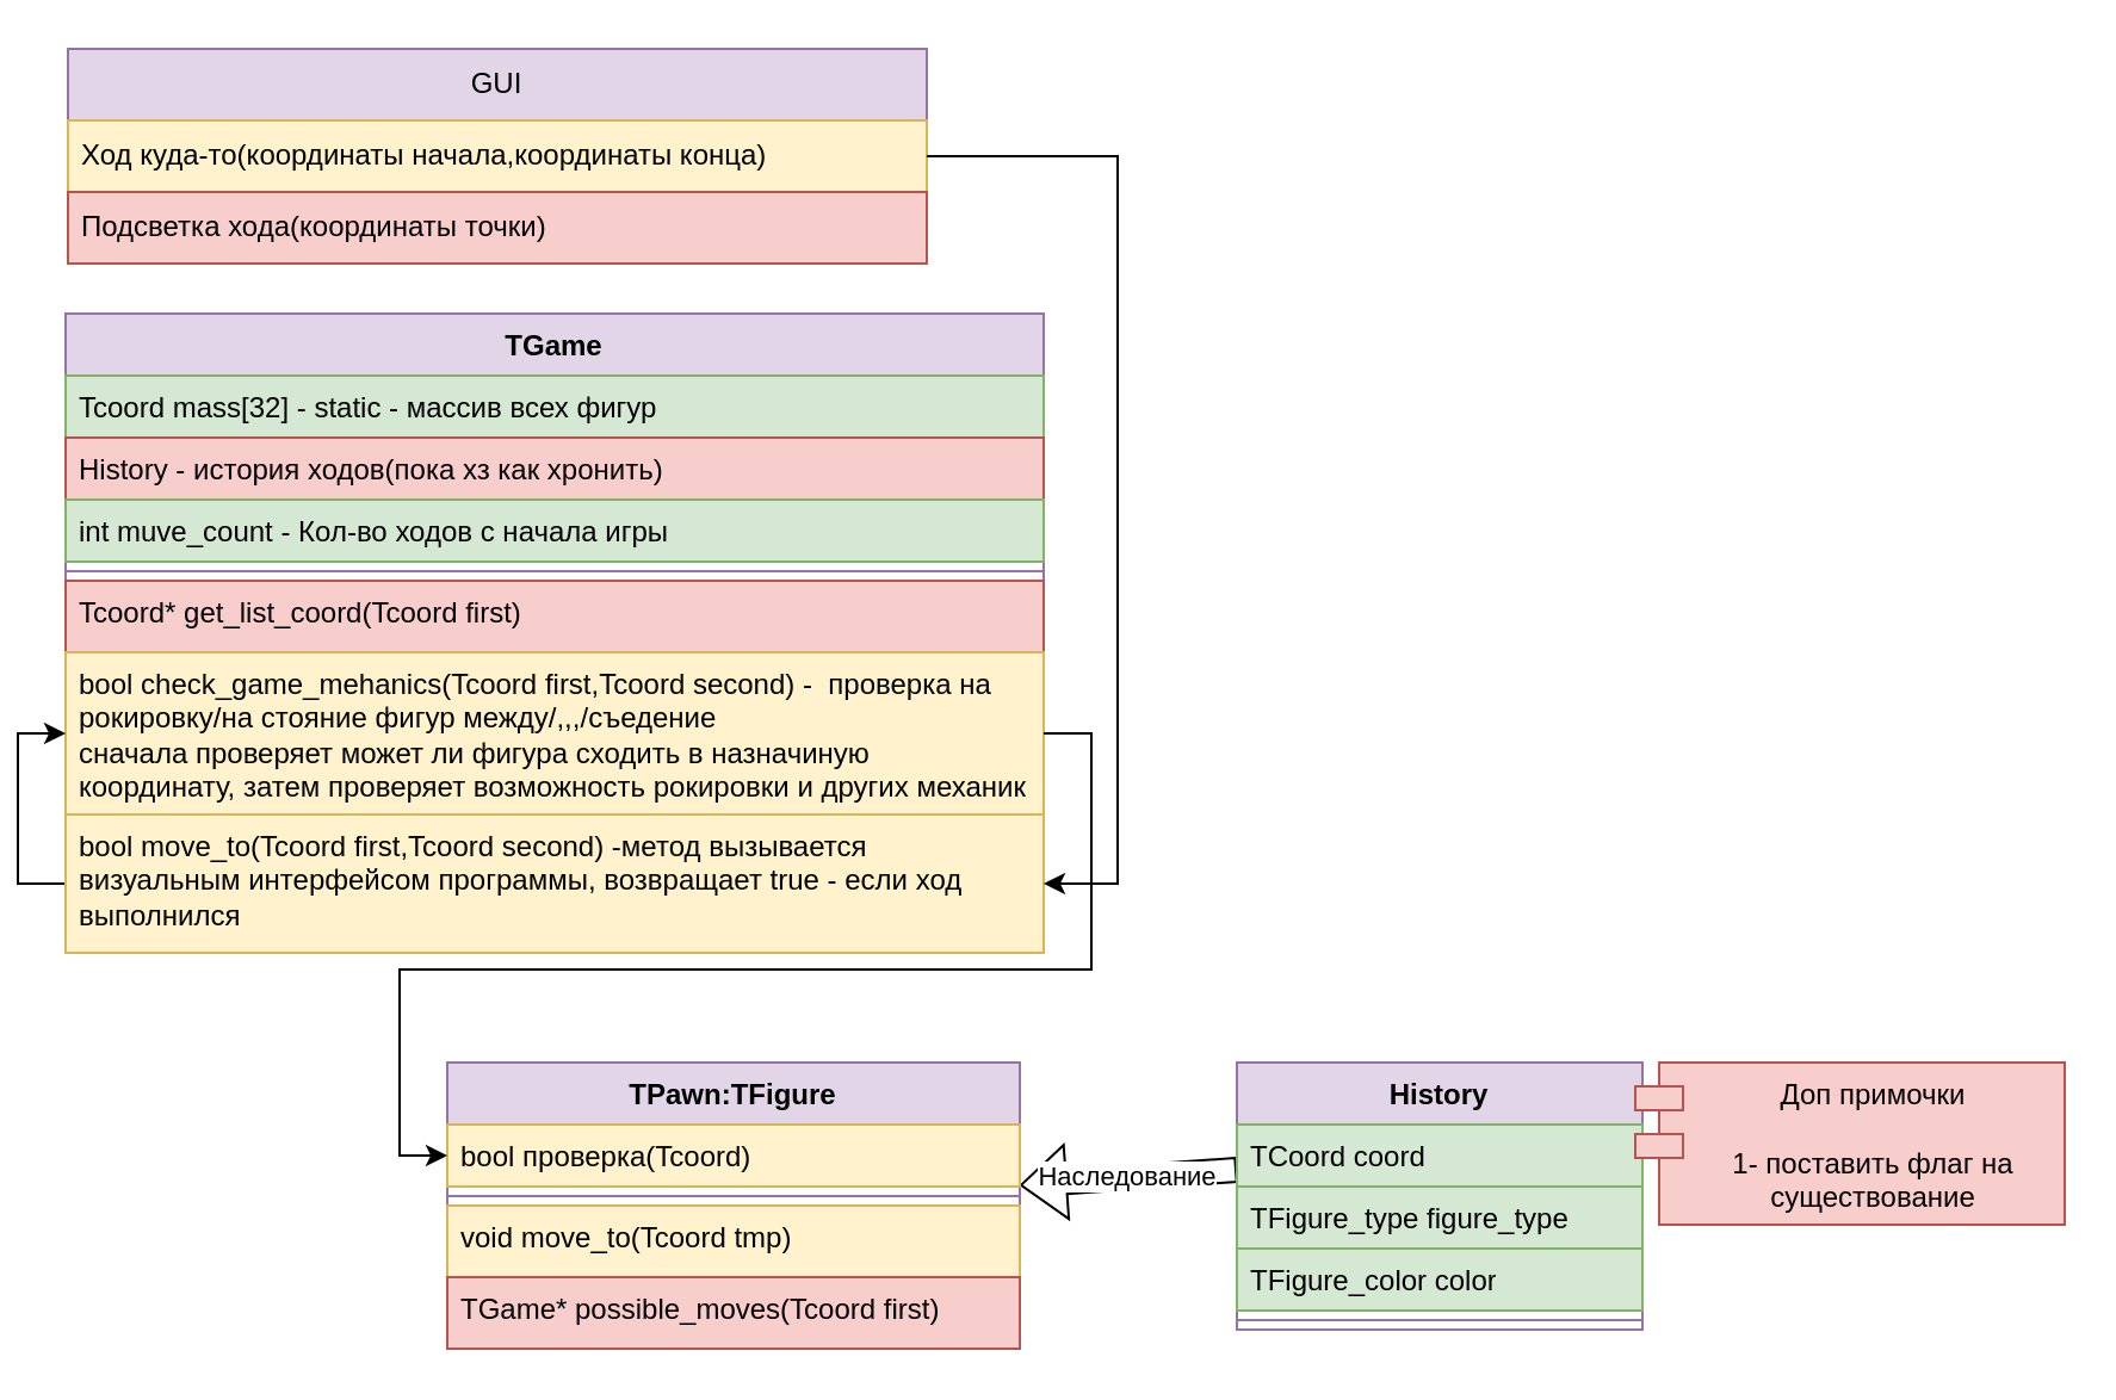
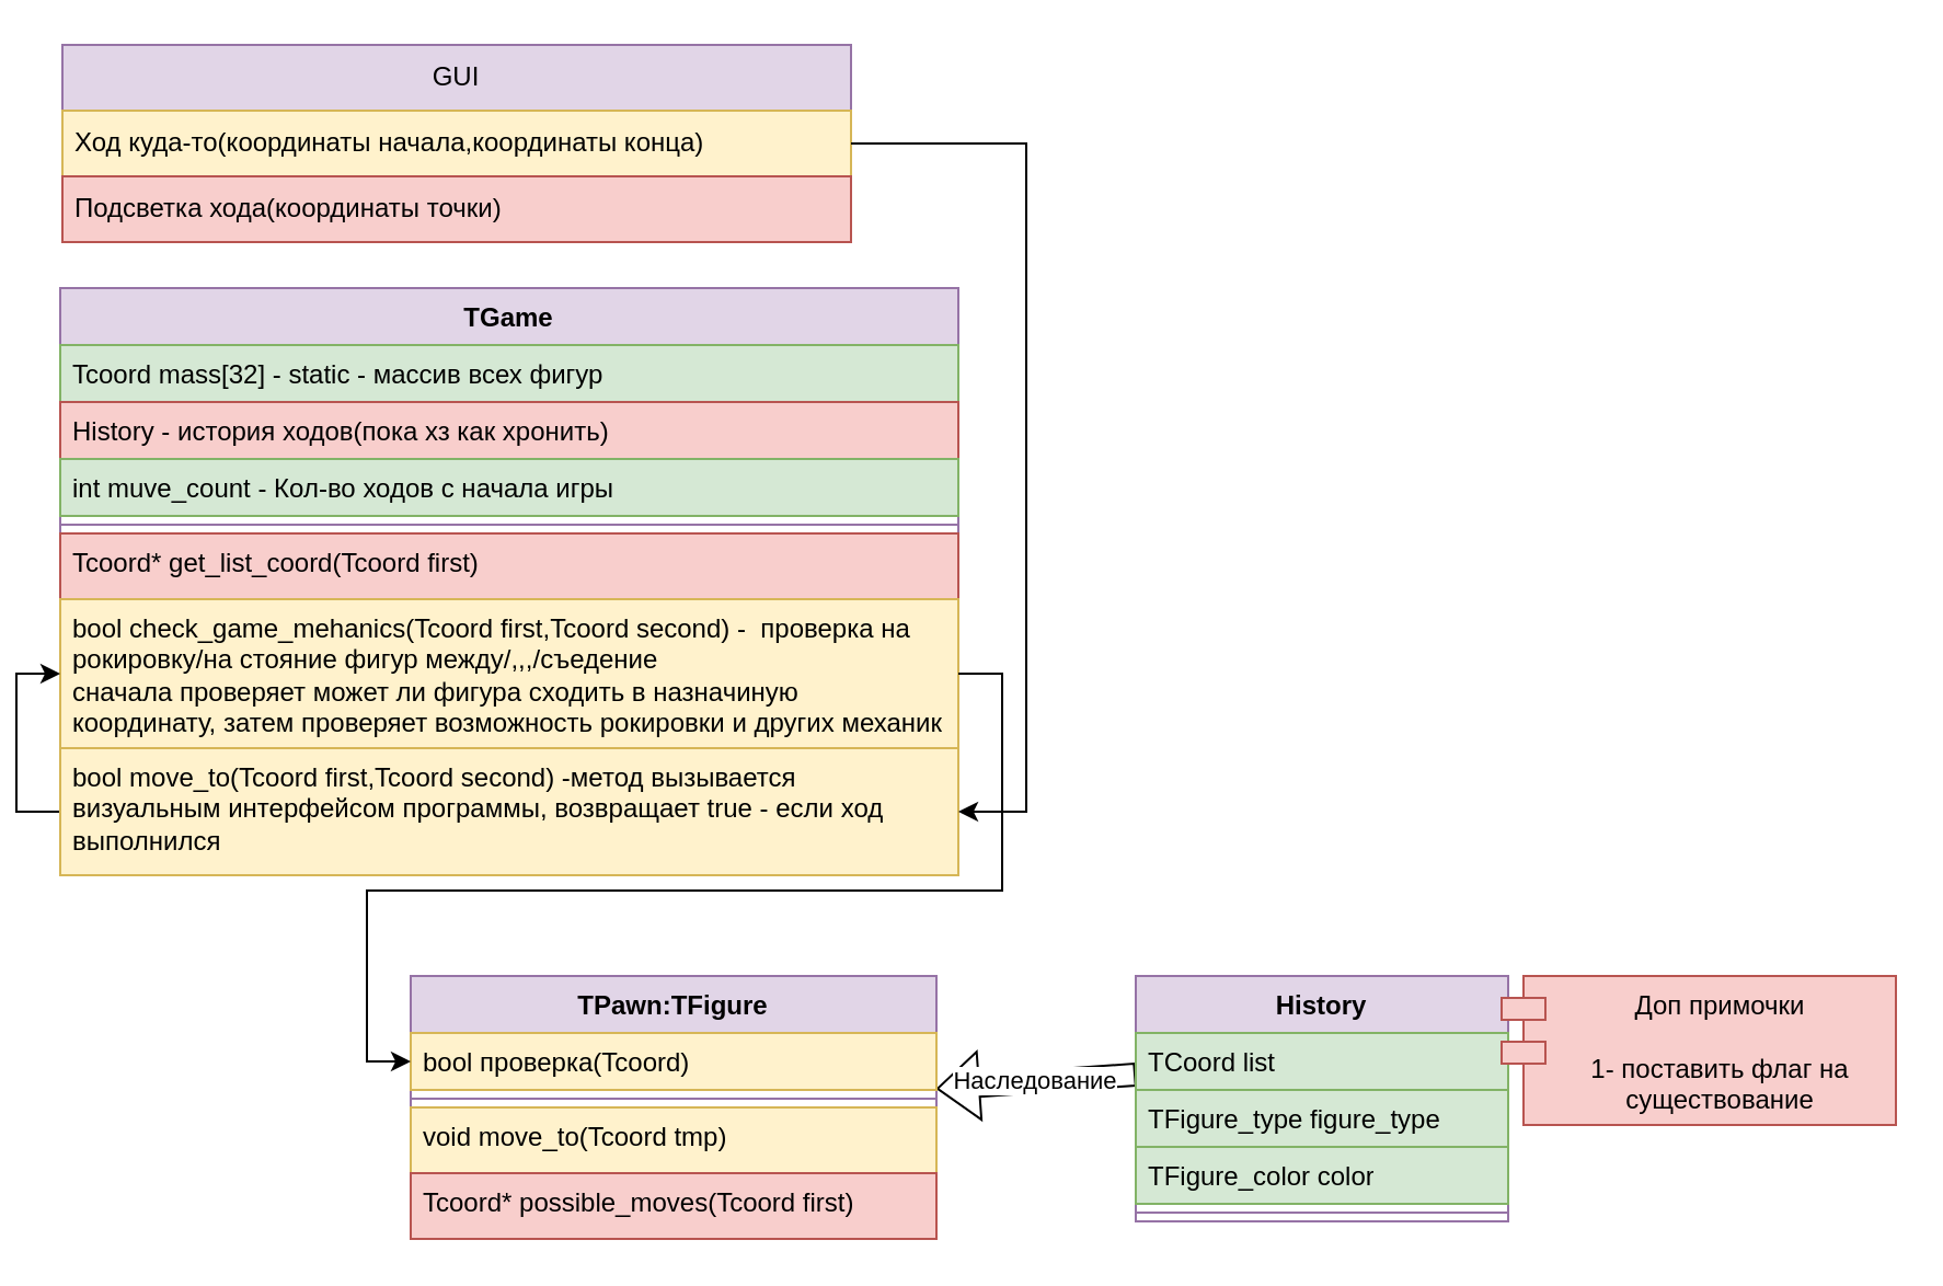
  <mxCell id="0" />
  <mxCell id="1" parent="0" />
  <mxCell id="2" value="GUI" style="swimlane;fontStyle=0;childLayout=stackLayout;horizontal=1;startSize=30;horizontalStack=0;resizeParent=1;resizeParentMax=0;resizeLast=0;collapsible=1;marginBottom=0;whiteSpace=wrap;html=1;fillColor=#e1d5e7;strokeColor=#9673a6;" parent="1" vertex="1"><mxGeometry x="21" y="20" width="360" height="90" as="geometry" /></mxCell>
  <mxCell id="3" value="Ход куда-то(координаты начала,координаты конца)" style="text;strokeColor=#d6b656;fillColor=#fff2cc;align=left;verticalAlign=middle;spacingLeft=4;spacingRight=4;overflow=hidden;points=[[0,0.5],[1,0.5]];portConstraint=eastwest;rotatable=0;whiteSpace=wrap;html=1;" parent="2" vertex="1"><mxGeometry y="30" width="360" height="30" as="geometry" /></mxCell>
  <mxCell id="4" value="Подсветка хода(координаты точки)" style="text;strokeColor=#b85450;fillColor=#f8cecc;align=left;verticalAlign=middle;spacingLeft=4;spacingRight=4;overflow=hidden;points=[[0,0.5],[1,0.5]];portConstraint=eastwest;rotatable=0;whiteSpace=wrap;html=1;" parent="2" vertex="1"><mxGeometry y="60" width="360" height="30" as="geometry" /></mxCell>
  <mxCell id="5" value="TGame" style="swimlane;fontStyle=1;align=center;verticalAlign=top;childLayout=stackLayout;horizontal=1;startSize=26;horizontalStack=0;resizeParent=1;resizeParentMax=0;resizeLast=0;collapsible=1;marginBottom=0;whiteSpace=wrap;html=1;fillColor=#e1d5e7;strokeColor=#9673a6;" parent="1" vertex="1"><mxGeometry x="20" y="131" width="410" height="268" as="geometry" /></mxCell>
  <mxCell id="6" value="Tcoord mass[32] - static - массив всех фигур" style="text;strokeColor=#82b366;fillColor=#d5e8d4;align=left;verticalAlign=top;spacingLeft=4;spacingRight=4;overflow=hidden;rotatable=0;points=[[0,0.5],[1,0.5]];portConstraint=eastwest;whiteSpace=wrap;html=1;" parent="5" vertex="1"><mxGeometry y="26" width="410" height="26" as="geometry" /></mxCell>
  <mxCell id="7" value="History - история ходов(пока хз как хронить)" style="text;strokeColor=#b85450;fillColor=#f8cecc;align=left;verticalAlign=top;spacingLeft=4;spacingRight=4;overflow=hidden;rotatable=0;points=[[0,0.5],[1,0.5]];portConstraint=eastwest;whiteSpace=wrap;html=1;" parent="5" vertex="1"><mxGeometry y="52" width="410" height="26" as="geometry" /></mxCell>
  <mxCell id="8" value="int muve_count - Кол-во ходов с начала игры" style="text;strokeColor=#82b366;fillColor=#d5e8d4;align=left;verticalAlign=top;spacingLeft=4;spacingRight=4;overflow=hidden;rotatable=0;points=[[0,0.5],[1,0.5]];portConstraint=eastwest;whiteSpace=wrap;html=1;" parent="5" vertex="1"><mxGeometry y="78" width="410" height="26" as="geometry" /></mxCell>
  <mxCell id="9" value="" style="line;strokeWidth=1;fillColor=none;align=left;verticalAlign=middle;spacingTop=-1;spacingLeft=3;spacingRight=3;rotatable=0;labelPosition=right;points=[];portConstraint=eastwest;strokeColor=inherit;" parent="5" vertex="1"><mxGeometry y="104" width="410" height="8" as="geometry" /></mxCell>
  <mxCell id="10" value="Tcoord* get_list_coord(Tcoord first)" style="text;strokeColor=#b85450;fillColor=#f8cecc;align=left;verticalAlign=top;spacingLeft=4;spacingRight=4;overflow=hidden;rotatable=0;points=[[0,0.5],[1,0.5]];portConstraint=eastwest;whiteSpace=wrap;html=1;" parent="5" vertex="1"><mxGeometry y="112" width="410" height="30" as="geometry" /></mxCell>
  <mxCell id="11" value="bool check_game_mehanics(Tcoord first,Tcoord second) -&amp;nbsp; проверка на рокировку/на стояние фигур между/,,,/съедение&lt;br&gt;сначала проверяет может ли фигура сходить в назначиную координату, затем проверяет возможность рокировки и других механик" style="text;strokeColor=#d6b656;fillColor=#fff2cc;align=left;verticalAlign=top;spacingLeft=4;spacingRight=4;overflow=hidden;rotatable=0;points=[[0,0.5],[1,0.5]];portConstraint=eastwest;whiteSpace=wrap;html=1;" parent="5" vertex="1"><mxGeometry y="142" width="410" height="68" as="geometry" /></mxCell>
  <mxCell id="12" style="edgeStyle=orthogonalEdgeStyle;rounded=0;orthogonalLoop=1;jettySize=auto;html=1;exitX=0;exitY=0.5;exitDx=0;exitDy=0;entryX=0;entryY=0.5;entryDx=0;entryDy=0;" parent="5" source="13" target="11" edge="1"><mxGeometry relative="1" as="geometry" /></mxCell>
  <mxCell id="13" value="bool move_to(Tcoord first,Tcoord second) -метод вызывается визуальным интерфейсом программы, возвращает true - если ход выполнился" style="text;strokeColor=#d6b656;fillColor=#fff2cc;align=left;verticalAlign=top;spacingLeft=4;spacingRight=4;overflow=hidden;rotatable=0;points=[[0,0.5],[1,0.5]];portConstraint=eastwest;whiteSpace=wrap;html=1;" parent="5" vertex="1"><mxGeometry y="210" width="410" height="58" as="geometry" /></mxCell>
  <mxCell id="14" style="edgeStyle=orthogonalEdgeStyle;rounded=0;orthogonalLoop=1;jettySize=auto;html=1;exitX=1;exitY=0.5;exitDx=0;exitDy=0;entryX=1;entryY=0.5;entryDx=0;entryDy=0;" parent="1" source="3" target="13" edge="1"><mxGeometry relative="1" as="geometry"><Array as="points"><mxPoint x="461" y="65" /><mxPoint x="461" y="370" /></Array></mxGeometry></mxCell>
  <mxCell id="15" value="History" style="swimlane;fontStyle=1;align=center;verticalAlign=top;childLayout=stackLayout;horizontal=1;startSize=26;horizontalStack=0;resizeParent=1;resizeParentMax=0;resizeLast=0;collapsible=1;marginBottom=0;whiteSpace=wrap;html=1;fillColor=#e1d5e7;strokeColor=#9673a6;" parent="1" vertex="1"><mxGeometry x="511" y="445" width="170" height="112" as="geometry" /></mxCell>
  <mxCell id="16" value="Наследование" style="shape=flexArrow;endArrow=classic;html=1;rounded=0;" parent="15" target="21" edge="1"><mxGeometry width="50" height="50" relative="1" as="geometry"><mxPoint y="45" as="sourcePoint" /><mxPoint x="50" y="-5" as="targetPoint" /></mxGeometry></mxCell>
- <mxCell id="17" value="TCoord coord" style="text;strokeColor=#82b366;fillColor=#d5e8d4;align=left;verticalAlign=top;spacingLeft=4;spacingRight=4;overflow=hidden;rotatable=0;points=[[0,0.5],[1,0.5]];portConstraint=eastwest;whiteSpace=wrap;html=1;" parent="15" vertex="1"><mxGeometry y="26" width="170" height="26" as="geometry" /></mxCell>
+ <mxCell id="17" value="TCoord list" style="text;strokeColor=#82b366;fillColor=#d5e8d4;align=left;verticalAlign=top;spacingLeft=4;spacingRight=4;overflow=hidden;rotatable=0;points=[[0,0.5],[1,0.5]];portConstraint=eastwest;whiteSpace=wrap;html=1;" parent="15" vertex="1"><mxGeometry y="26" width="170" height="26" as="geometry" /></mxCell>
  <mxCell id="18" value="TFigure_type figure_type" style="text;strokeColor=#82b366;fillColor=#d5e8d4;align=left;verticalAlign=top;spacingLeft=4;spacingRight=4;overflow=hidden;rotatable=0;points=[[0,0.5],[1,0.5]];portConstraint=eastwest;whiteSpace=wrap;html=1;" parent="15" vertex="1"><mxGeometry y="52" width="170" height="26" as="geometry" /></mxCell>
  <mxCell id="19" value="TFigure_color color" style="text;strokeColor=#82b366;fillColor=#d5e8d4;align=left;verticalAlign=top;spacingLeft=4;spacingRight=4;overflow=hidden;rotatable=0;points=[[0,0.5],[1,0.5]];portConstraint=eastwest;whiteSpace=wrap;html=1;" parent="15" vertex="1"><mxGeometry y="78" width="170" height="26" as="geometry" /></mxCell>
  <mxCell id="20" value="" style="line;strokeWidth=1;fillColor=none;align=left;verticalAlign=middle;spacingTop=-1;spacingLeft=3;spacingRight=3;rotatable=0;labelPosition=right;points=[];portConstraint=eastwest;strokeColor=inherit;" parent="15" vertex="1"><mxGeometry y="104" width="170" height="8" as="geometry" /></mxCell>
  <mxCell id="21" value="TPawn:TFigure" style="swimlane;fontStyle=1;align=center;verticalAlign=top;childLayout=stackLayout;horizontal=1;startSize=26;horizontalStack=0;resizeParent=1;resizeParentMax=0;resizeLast=0;collapsible=1;marginBottom=0;whiteSpace=wrap;html=1;fillColor=#e1d5e7;strokeColor=#9673a6;" parent="1" vertex="1"><mxGeometry x="180" y="445" width="240" height="120" as="geometry" /></mxCell>
  <mxCell id="22" value="bool проверка(Tcoord)" style="text;strokeColor=#d6b656;fillColor=#fff2cc;align=left;verticalAlign=top;spacingLeft=4;spacingRight=4;overflow=hidden;rotatable=0;points=[[0,0.5],[1,0.5]];portConstraint=eastwest;whiteSpace=wrap;html=1;" parent="21" vertex="1"><mxGeometry y="26" width="240" height="26" as="geometry" /></mxCell>
  <mxCell id="23" value="" style="line;strokeWidth=1;fillColor=none;align=left;verticalAlign=middle;spacingTop=-1;spacingLeft=3;spacingRight=3;rotatable=0;labelPosition=right;points=[];portConstraint=eastwest;strokeColor=inherit;" parent="21" vertex="1"><mxGeometry y="52" width="240" height="8" as="geometry" /></mxCell>
  <mxCell id="24" value="void move_to(Tcoord tmp)" style="text;strokeColor=#d6b656;fillColor=#fff2cc;align=left;verticalAlign=top;spacingLeft=4;spacingRight=4;overflow=hidden;rotatable=0;points=[[0,0.5],[1,0.5]];portConstraint=eastwest;whiteSpace=wrap;html=1;" parent="21" vertex="1"><mxGeometry y="60" width="240" height="30" as="geometry" /></mxCell>
- <mxCell id="25" value="TGame* possible_moves(Tcoord first)" style="text;strokeColor=#b85450;fillColor=#f8cecc;align=left;verticalAlign=top;spacingLeft=4;spacingRight=4;overflow=hidden;rotatable=0;points=[[0,0.5],[1,0.5]];portConstraint=eastwest;whiteSpace=wrap;html=1;" parent="21" vertex="1"><mxGeometry y="90" width="240" height="30" as="geometry" /></mxCell>
+ <mxCell id="25" value="Tcoord* possible_moves(Tcoord first)" style="text;strokeColor=#b85450;fillColor=#f8cecc;align=left;verticalAlign=top;spacingLeft=4;spacingRight=4;overflow=hidden;rotatable=0;points=[[0,0.5],[1,0.5]];portConstraint=eastwest;whiteSpace=wrap;html=1;" parent="21" vertex="1"><mxGeometry y="90" width="240" height="30" as="geometry" /></mxCell>
  <mxCell id="26" value="Доп примочки&lt;br&gt;&lt;br&gt;&lt;div&gt;1- поставить флаг на существование&lt;br&gt;&lt;/div&gt;" style="shape=module;align=left;spacingLeft=20;align=center;verticalAlign=top;whiteSpace=wrap;html=1;fillColor=#f8cecc;strokeColor=#b85450;" parent="1" vertex="1"><mxGeometry x="678" y="445" width="180" height="68" as="geometry" /></mxCell>
  <mxCell id="27" style="edgeStyle=orthogonalEdgeStyle;rounded=0;orthogonalLoop=1;jettySize=auto;html=1;exitX=1;exitY=0.5;exitDx=0;exitDy=0;entryX=0;entryY=0.5;entryDx=0;entryDy=0;" parent="1" source="11" target="22" edge="1"><mxGeometry relative="1" as="geometry" /></mxCell>
